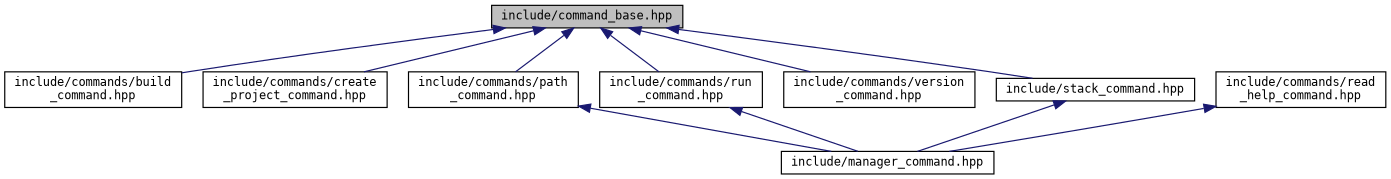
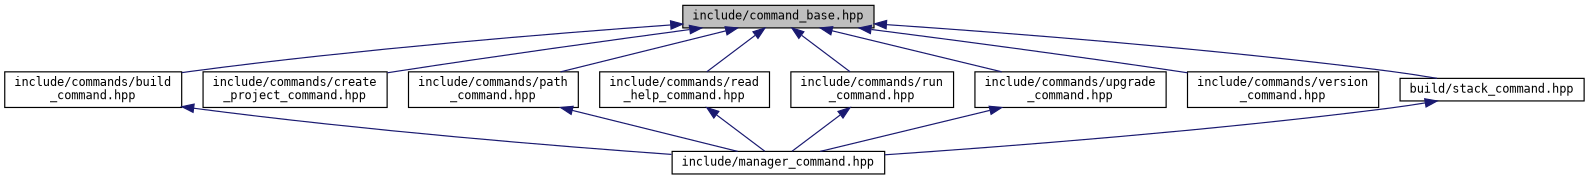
  digraph {
    fontname="DejaVu Sans Mono"
    node [color=black fillcolor=white fontname="DejaVu Sans Mono" fontsize=10 shape=record style=filled]
    edge [color=midnightblue dir=back fontname="DejaVu Sans Mono" fontsize=10 labelfontname=Helvetica labelfontsize=10 style=solid]
    n1 [fillcolor=grey75 fontcolor=black height=0.2 label="include/command_base.hpp" width=0.4]
    n2 [height=0.2 label="include/commands/build\l_command.hpp" width=0.4]
    n3 [height=0.2 label="include/commands/create\l_project_command.hpp" width=0.4]
    n4 [height=0.2 label="include/commands/path\l_command.hpp" width=0.4]
    n5 [height=0.2 label="include/commands/read\l_help_command.hpp" width=0.4]
    n6 [height=0.2 label="include/commands/run\l_command.hpp" width=0.4]
+   n7 [height=0.2 label="include/commands/upgrade\l_command.hpp" width=0.4]
    n8 [height=0.2 label="include/commands/version\l_command.hpp" width=0.4]
-   n9 [height=0.2 label="include/stack_command.hpp" width=0.4]
+   n9 [height=0.2 label="build/stack_command.hpp" width=0.4]
    n10 [height=0.2 label="include/manager_command.hpp" width=0.4]
    n1 -> n2
    n1 -> n3
    n1 -> n4
+   n1 -> n5
    n1 -> n6
+   n1 -> n7
    n1 -> n8
    n1 -> n9
+   n2 -> n10
    n4 -> n10
    n5 -> n10
    n6 -> n10
+   n7 -> n10
    n9 -> n10
  }
